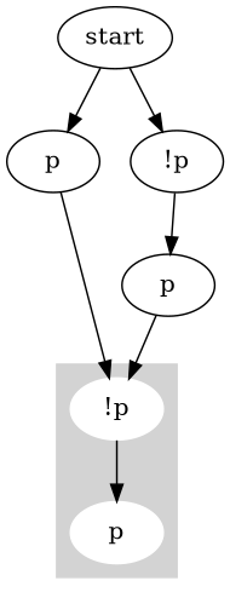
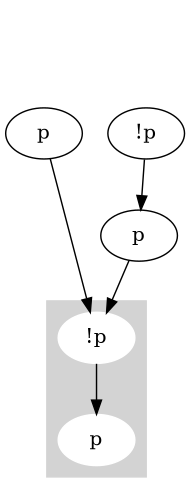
  digraph {
    rankdir=TB
    n1 [color=white label="!p" style=filled]
    n2 [color=white label=p style=filled]
-   n3 [label=start]
    n4 [label=p]
    n5 [label="!p"]
    n6 [label=p]
    subgraph cluster_1 {
      color=lightgrey
      style=filled
      n1
      n2
    }
    n1 -> n2
-   n3 -> n4
-   n3 -> n5
    n4 -> n1
    n5 -> n6
    n6 -> n1
  }
